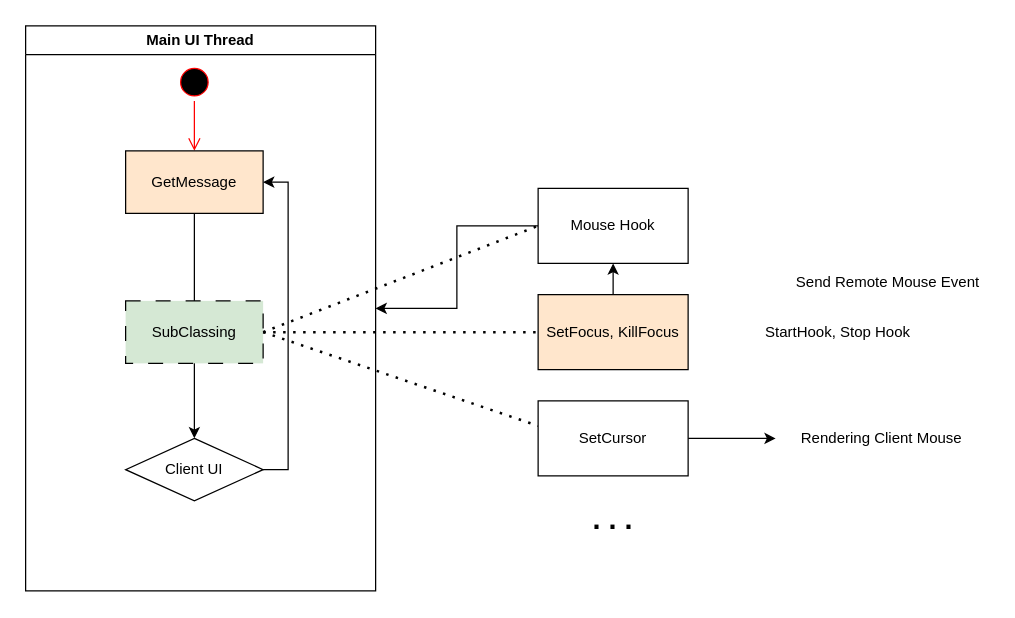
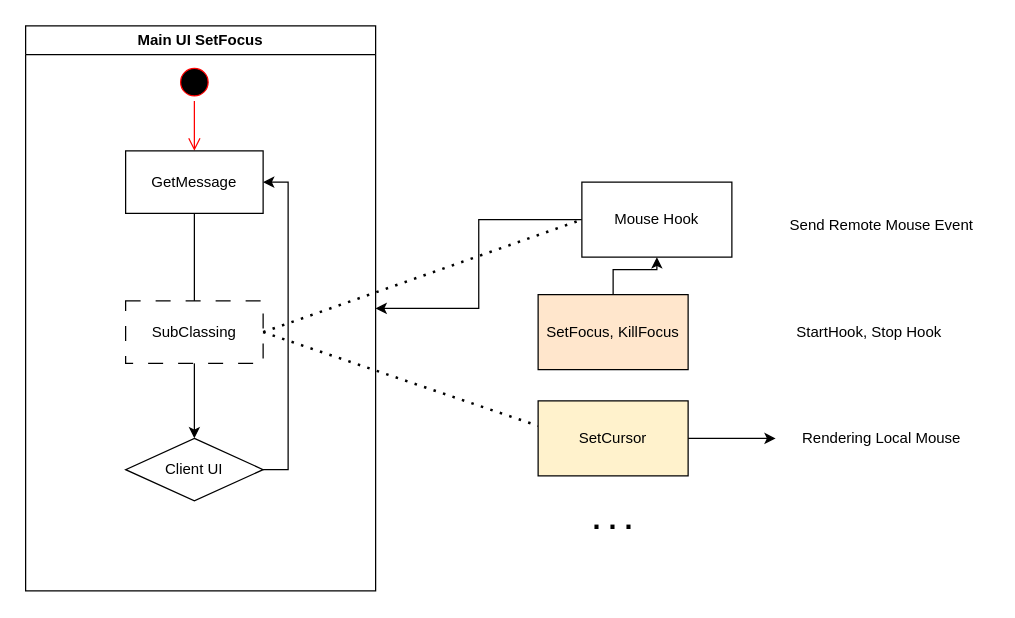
  <mxCell id="0" />
  <mxCell id="1" parent="0" />
  <mxCell id="2" value="" style="ellipse;html=1;shape=startState;fillColor=#000000;strokeColor=#ff0000;" vertex="1" parent="1"><mxGeometry x="140" y="50" width="30" height="30" as="geometry" /></mxCell>
  <mxCell id="3" value="" style="edgeStyle=orthogonalEdgeStyle;html=1;verticalAlign=bottom;endArrow=open;endSize=8;strokeColor=#ff0000;rounded=0;" edge="1" source="2" parent="1"><mxGeometry relative="1" as="geometry"><mxPoint x="155" y="120" as="targetPoint" /></mxGeometry></mxCell>
  <mxCell id="4" style="edgeStyle=orthogonalEdgeStyle;rounded=0;orthogonalLoop=1;jettySize=auto;html=1;entryX=0.5;entryY=0;entryDx=0;entryDy=0;" edge="1" parent="1" source="5" target="7"><mxGeometry relative="1" as="geometry" /></mxCell>
- <mxCell id="5" value="GetMessage" style="html=1;whiteSpace=wrap;fillColor=#ffe6cc;" vertex="1" parent="1"><mxGeometry x="100" y="120" width="110" height="50" as="geometry" /></mxCell>
+ <mxCell id="5" value="GetMessage" style="html=1;whiteSpace=wrap;" vertex="1" parent="1"><mxGeometry x="100" y="120" width="110" height="50" as="geometry" /></mxCell>
  <mxCell id="6" style="edgeStyle=orthogonalEdgeStyle;rounded=0;orthogonalLoop=1;jettySize=auto;html=1;entryX=1;entryY=0.5;entryDx=0;entryDy=0;" edge="1" parent="1" source="7" target="5"><mxGeometry relative="1" as="geometry"><Array as="points"><mxPoint x="230" y="375" /><mxPoint x="230" y="145" /></Array></mxGeometry></mxCell>
  <mxCell id="7" value="Client UI" style="rhombus;html=1;whiteSpace=wrap;" vertex="1" parent="1"><mxGeometry x="100" y="350" width="110" height="50" as="geometry" /></mxCell>
- <mxCell id="8" value="SubClassing" style="html=1;whiteSpace=wrap;dashed=1;dashPattern=12 12;fillColor=#d5e8d4;" vertex="1" parent="1"><mxGeometry x="100" y="240" width="110" height="50" as="geometry" /></mxCell>
- <mxCell id="9" value="Main UI Thread" style="swimlane;whiteSpace=wrap" vertex="1" parent="1"><mxGeometry x="20" y="20" width="280" height="452" as="geometry" /></mxCell>
+ <mxCell id="8" value="SubClassing" style="html=1;whiteSpace=wrap;dashed=1;dashPattern=12 12;" vertex="1" parent="1"><mxGeometry x="100" y="240" width="110" height="50" as="geometry" /></mxCell>
+ <mxCell id="9" value="Main UI SetFocus" style="swimlane;whiteSpace=wrap" vertex="1" parent="1"><mxGeometry x="20" y="20" width="280" height="452" as="geometry" /></mxCell>
  <mxCell id="10" value="" style="endArrow=none;dashed=1;html=1;dashPattern=1 3;strokeWidth=2;rounded=0;exitX=1;exitY=0.5;exitDx=0;exitDy=0;entryX=0;entryY=0.5;entryDx=0;entryDy=0;" edge="1" parent="1" source="8" target="12"><mxGeometry width="50" height="50" relative="1" as="geometry"><mxPoint x="350" y="280" as="sourcePoint" /><mxPoint x="380" y="265" as="targetPoint" /></mxGeometry></mxCell>
  <mxCell id="11" style="edgeStyle=orthogonalEdgeStyle;rounded=0;orthogonalLoop=1;jettySize=auto;html=1;" edge="1" parent="1" source="12" target="9"><mxGeometry relative="1" as="geometry"><mxPoint x="650" y="180" as="targetPoint" /></mxGeometry></mxCell>
- <mxCell id="12" value="Mouse Hook" style="rounded=0;whiteSpace=wrap;html=1;" vertex="1" parent="1"><mxGeometry x="430" y="150" width="120" height="60" as="geometry" /></mxCell>
+ <mxCell id="12" value="Mouse Hook" style="rounded=0;whiteSpace=wrap;html=1;" vertex="1" parent="1"><mxGeometry x="465" y="145" width="120" height="60" as="geometry" /></mxCell>
  <mxCell id="13" style="edgeStyle=orthogonalEdgeStyle;rounded=0;orthogonalLoop=1;jettySize=auto;html=1;" edge="1" parent="1" source="14" target="12"><mxGeometry relative="1" as="geometry"><mxPoint x="620" y="265" as="targetPoint" /></mxGeometry></mxCell>
  <mxCell id="14" value="SetFocus, KillFocus" style="rounded=0;whiteSpace=wrap;html=1;fillColor=#ffe6cc;" vertex="1" parent="1"><mxGeometry x="430" y="235" width="120" height="60" as="geometry" /></mxCell>
- <mxCell id="15" value="Send Remote Mouse Event" style="text;html=1;align=center;verticalAlign=middle;whiteSpace=wrap;rounded=0;" vertex="1" parent="1"><mxGeometry x="625" y="210" width="170" height="30" as="geometry" /></mxCell>
- <mxCell id="16" value="StartHook, Stop Hook" style="text;html=1;align=center;verticalAlign=middle;whiteSpace=wrap;rounded=0;" vertex="1" parent="1"><mxGeometry x="595" y="250" width="150" height="30" as="geometry" /></mxCell>
+ <mxCell id="15" value="Send Remote Mouse Event" style="text;html=1;align=center;verticalAlign=middle;whiteSpace=wrap;rounded=0;" vertex="1" parent="1"><mxGeometry x="620" y="165" width="170" height="30" as="geometry" /></mxCell>
+ <mxCell id="16" value="StartHook, Stop Hook" style="text;html=1;align=center;verticalAlign=middle;whiteSpace=wrap;rounded=0;" vertex="1" parent="1"><mxGeometry x="620" y="250" width="150" height="30" as="geometry" /></mxCell>
  <mxCell id="17" value="" style="endArrow=none;dashed=1;html=1;dashPattern=1 3;strokeWidth=2;rounded=0;exitX=1;exitY=0.5;exitDx=0;exitDy=0;" edge="1" parent="1"><mxGeometry width="50" height="50" relative="1" as="geometry"><mxPoint x="210" y="265" as="sourcePoint" /><mxPoint x="430" y="340" as="targetPoint" /></mxGeometry></mxCell>
  <mxCell id="18" style="edgeStyle=orthogonalEdgeStyle;rounded=0;orthogonalLoop=1;jettySize=auto;html=1;" edge="1" parent="1" source="19"><mxGeometry relative="1" as="geometry"><mxPoint x="620" y="350" as="targetPoint" /></mxGeometry></mxCell>
- <mxCell id="19" value="SetCursor" style="rounded=0;whiteSpace=wrap;html=1;" vertex="1" parent="1"><mxGeometry x="430" y="320" width="120" height="60" as="geometry" /></mxCell>
- <mxCell id="20" value="Rendering Client Mouse" style="text;html=1;align=center;verticalAlign=middle;whiteSpace=wrap;rounded=0;" vertex="1" parent="1"><mxGeometry x="620" y="335" width="170" height="30" as="geometry" /></mxCell>
- <mxCell id="21" value="" style="endArrow=none;dashed=1;html=1;dashPattern=1 3;strokeWidth=2;rounded=0;exitX=1;exitY=0.5;exitDx=0;exitDy=0;entryX=0;entryY=0.5;entryDx=0;entryDy=0;" edge="1" parent="1" source="8" target="14"><mxGeometry width="50" height="50" relative="1" as="geometry"><mxPoint x="210" y="260" as="sourcePoint" /><mxPoint x="430" y="335" as="targetPoint" /></mxGeometry></mxCell>
+ <mxCell id="19" value="SetCursor" style="rounded=0;whiteSpace=wrap;html=1;fillColor=#fff2cc;" vertex="1" parent="1"><mxGeometry x="430" y="320" width="120" height="60" as="geometry" /></mxCell>
+ <mxCell id="20" value="Rendering Local Mouse" style="text;html=1;align=center;verticalAlign=middle;whiteSpace=wrap;rounded=0;" vertex="1" parent="1"><mxGeometry x="620" y="335" width="170" height="30" as="geometry" /></mxCell>
  <mxCell id="22" value=". . ." style="text;html=1;align=center;verticalAlign=middle;whiteSpace=wrap;rounded=0;fontSize=23;fontStyle=1" vertex="1" parent="1"><mxGeometry x="460" y="400" width="60" height="30" as="geometry" /></mxCell>
